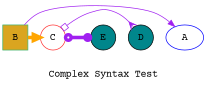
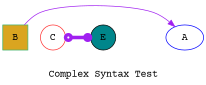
  strict digraph {
    fontname="Courier Prime"
    label="Complex Syntax Test"
    rankdir=TB
    node [fontname="Courier Prime" shape=circle style=filled]
    edge [color=purple fontname="Courier Prime"]
    A [color=blue shape="" style=""]
    B [color=mediumseagreen fillcolor=goldenrod shape=square]
    C [color=firebrick1 style=""]
-   D [fillcolor=turquoise4]
    E [fillcolor=turquoise4]
    subgraph sub_1 {
      rank=same
      A
      B
      C
-     D
      E
      subgraph sub_2 {
        rank=same
      }
    }
    subgraph cluster_3 {
      label=Outer
      subgraph cluster_4 {
        label=Inner
      }
    }
    B -> A
-   B -> C [color=orange penwidth=5]
-   C -> D [arrowhead=crow arrowtail=obox dir=both minlen=2]
    C -> E [arrowhead=dot arrowtail=odot dir=both minlen=2 penwidth=5]
  }
